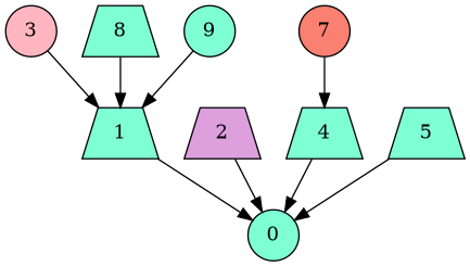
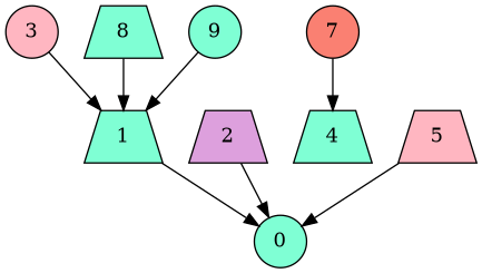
  digraph {
    node [fillcolor=aquamarine shape=trapezium style=filled]
    0 [shape=circle]
    1
    2 [fillcolor=plum]
    3 [fillcolor=lightpink shape=circle]
    4
-   5
+   5 [fillcolor=lightpink]
    7 [fillcolor=salmon shape=circle]
    8
    9 [shape=circle]
    1 -> 0
    2 -> 0
    3 -> 1
-   4 -> 0
    5 -> 0
    7 -> 4
    8 -> 1
    9 -> 1
  }
